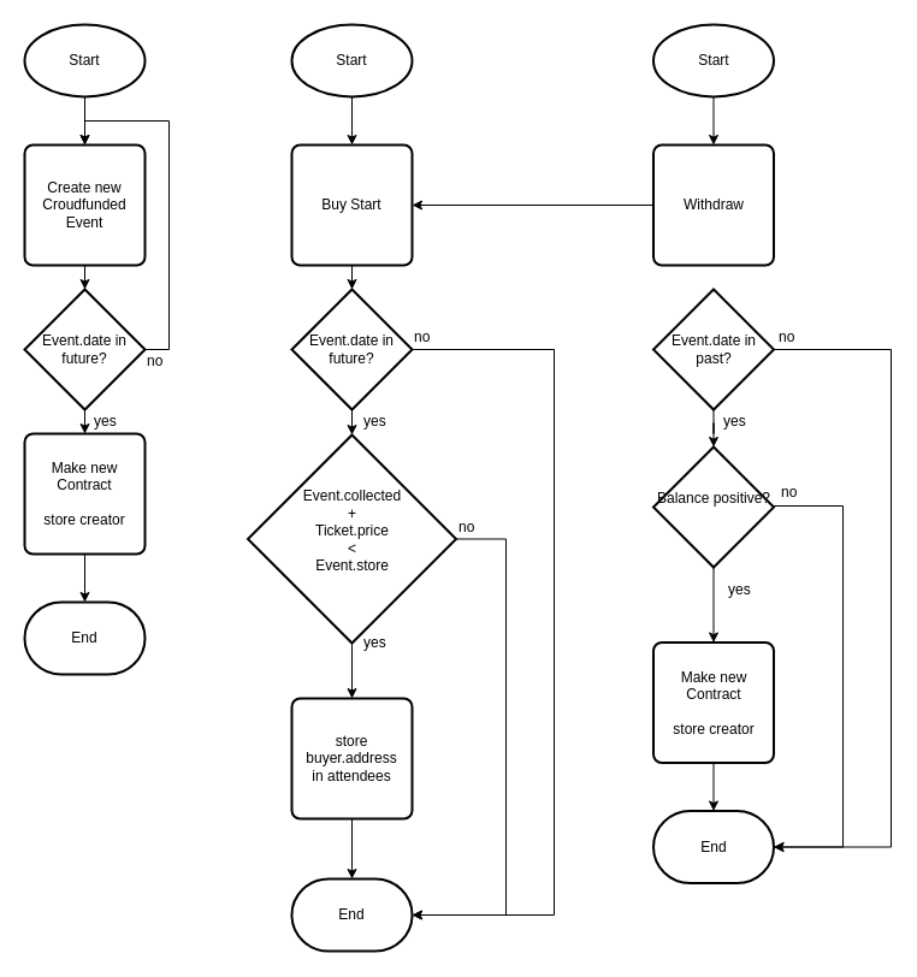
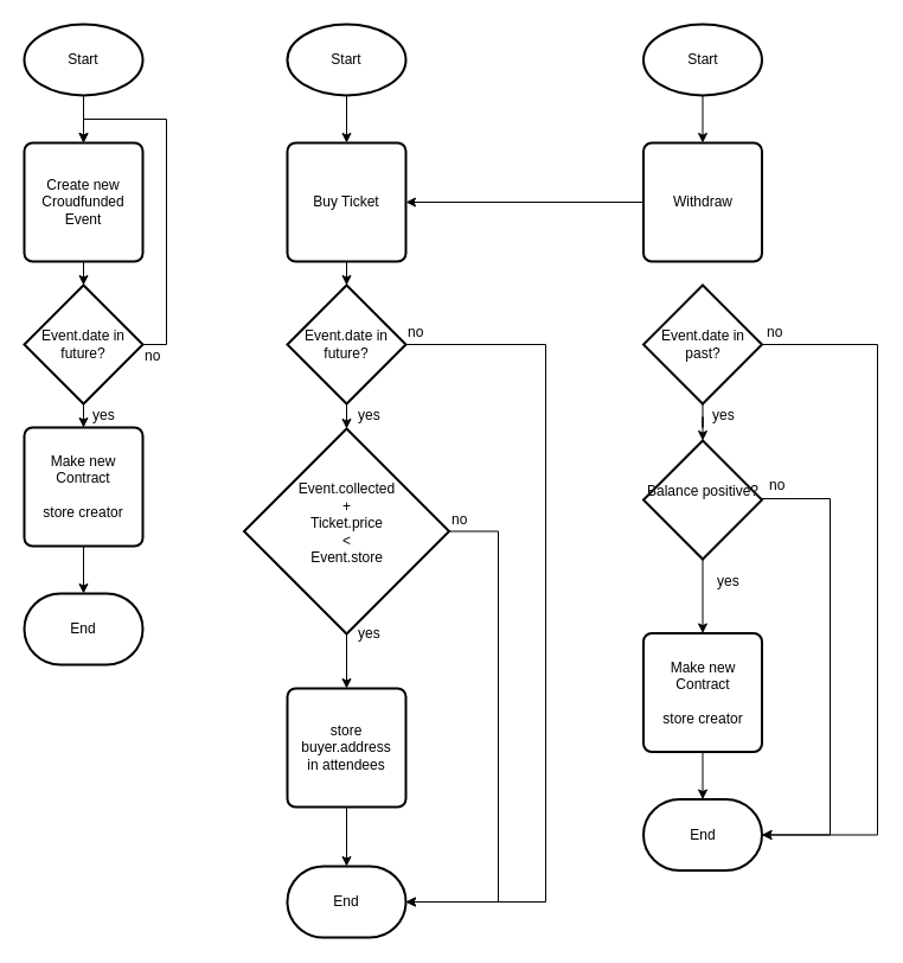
  <mxCell id="0" />
  <mxCell id="1" parent="0" />
  <mxCell id="2" value="" style="edgeStyle=orthogonalEdgeStyle;rounded=0;orthogonalLoop=1;jettySize=auto;html=1;" edge="1" parent="1" source="3" target="5"><mxGeometry relative="1" as="geometry" /></mxCell>
  <mxCell id="3" value="&lt;div&gt;Start&lt;/div&gt;" style="strokeWidth=2;html=1;shape=mxgraph.flowchart.start_1;whiteSpace=wrap;" vertex="1" parent="1"><mxGeometry x="20" y="20" width="100" height="60" as="geometry" /></mxCell>
  <mxCell id="4" value="" style="edgeStyle=orthogonalEdgeStyle;rounded=0;orthogonalLoop=1;jettySize=auto;html=1;" edge="1" parent="1" source="5" target="9"><mxGeometry relative="1" as="geometry" /></mxCell>
  <mxCell id="5" value="&lt;div&gt;Create new Croudfunded Event&lt;/div&gt;" style="rounded=1;whiteSpace=wrap;html=1;absoluteArcSize=1;arcSize=14;strokeWidth=2;direction=south;" vertex="1" parent="1"><mxGeometry x="20" y="120" width="100" height="100" as="geometry" /></mxCell>
  <mxCell id="6" value="" style="edgeStyle=orthogonalEdgeStyle;rounded=0;orthogonalLoop=1;jettySize=auto;html=1;" edge="1" parent="1" source="9" target="12"><mxGeometry relative="1" as="geometry" /></mxCell>
  <mxCell id="7" value="" style="edgeStyle=orthogonalEdgeStyle;rounded=0;orthogonalLoop=1;jettySize=auto;html=1;entryX=0;entryY=0.5;entryDx=0;entryDy=0;" edge="1" parent="1" source="9" target="5"><mxGeometry relative="1" as="geometry"><mxPoint x="200" y="290" as="targetPoint" /><Array as="points"><mxPoint x="140" y="290" /><mxPoint x="140" y="100" /><mxPoint x="70" y="100" /></Array></mxGeometry></mxCell>
  <mxCell id="8" value="&lt;div&gt;&lt;br&gt;&lt;/div&gt;&lt;div&gt;&lt;br&gt;&lt;/div&gt;" style="text;html=1;resizable=0;points=[];align=center;verticalAlign=middle;labelBackgroundColor=#ffffff;" vertex="1" connectable="0" parent="7"><mxGeometry x="-0.25" y="-1" relative="1" as="geometry"><mxPoint as="offset" /></mxGeometry></mxCell>
  <mxCell id="9" value="&lt;div&gt;Event.date in future?&lt;/div&gt;" style="strokeWidth=2;html=1;shape=mxgraph.flowchart.decision;whiteSpace=wrap;" vertex="1" parent="1"><mxGeometry x="20" y="240" width="100" height="100" as="geometry" /></mxCell>
  <mxCell id="10" value="&lt;div&gt;End&lt;/div&gt;" style="strokeWidth=2;html=1;shape=mxgraph.flowchart.terminator;whiteSpace=wrap;" vertex="1" parent="1"><mxGeometry x="20" y="500" width="100" height="60" as="geometry" /></mxCell>
  <mxCell id="11" value="" style="edgeStyle=orthogonalEdgeStyle;rounded=0;orthogonalLoop=1;jettySize=auto;html=1;" edge="1" parent="1" source="12" target="10"><mxGeometry relative="1" as="geometry" /></mxCell>
  <mxCell id="12" value="&lt;div&gt;Make new Contract&lt;/div&gt;&lt;div&gt;&lt;br&gt;&lt;/div&gt;&lt;div&gt;store creator&lt;/div&gt;" style="rounded=1;whiteSpace=wrap;html=1;absoluteArcSize=1;arcSize=14;strokeWidth=2;" vertex="1" parent="1"><mxGeometry x="20" y="360" width="100" height="100" as="geometry" /></mxCell>
  <mxCell id="13" value="&lt;div&gt;yes&lt;/div&gt;" style="text;html=1;resizable=0;points=[];autosize=1;align=left;verticalAlign=top;spacingTop=-4;" vertex="1" parent="1"><mxGeometry x="76" y="340" width="30" height="20" as="geometry" /></mxCell>
  <mxCell id="14" value="&lt;div&gt;no&lt;/div&gt;" style="text;html=1;resizable=0;points=[];autosize=1;align=left;verticalAlign=top;spacingTop=-4;" vertex="1" parent="1"><mxGeometry x="120" y="290" width="30" height="20" as="geometry" /></mxCell>
  <mxCell id="15" value="" style="edgeStyle=orthogonalEdgeStyle;rounded=0;orthogonalLoop=1;jettySize=auto;html=1;" edge="1" parent="1" source="16" target="18"><mxGeometry relative="1" as="geometry" /></mxCell>
  <mxCell id="16" value="&lt;div&gt;Start&lt;/div&gt;" style="strokeWidth=2;html=1;shape=mxgraph.flowchart.start_1;whiteSpace=wrap;" vertex="1" parent="1"><mxGeometry x="242" y="20" width="100" height="60" as="geometry" /></mxCell>
  <mxCell id="17" value="" style="edgeStyle=orthogonalEdgeStyle;rounded=0;orthogonalLoop=1;jettySize=auto;html=1;" edge="1" parent="1" source="18" target="21"><mxGeometry relative="1" as="geometry" /></mxCell>
- <mxCell id="18" value="Buy Start" style="rounded=1;whiteSpace=wrap;html=1;absoluteArcSize=1;arcSize=14;strokeWidth=2;direction=south;" vertex="1" parent="1"><mxGeometry x="242" y="120" width="100" height="100" as="geometry" /></mxCell>
+ <mxCell id="18" value="Buy Ticket" style="rounded=1;whiteSpace=wrap;html=1;absoluteArcSize=1;arcSize=14;strokeWidth=2;direction=south;" vertex="1" parent="1"><mxGeometry x="242" y="120" width="100" height="100" as="geometry" /></mxCell>
  <mxCell id="19" style="edgeStyle=orthogonalEdgeStyle;rounded=0;orthogonalLoop=1;jettySize=auto;html=1;entryX=1;entryY=0.5;entryDx=0;entryDy=0;entryPerimeter=0;" edge="1" parent="1" source="21" target="22"><mxGeometry relative="1" as="geometry"><Array as="points"><mxPoint x="460" y="290" /><mxPoint x="460" y="760" /></Array></mxGeometry></mxCell>
  <mxCell id="20" value="" style="edgeStyle=orthogonalEdgeStyle;rounded=0;orthogonalLoop=1;jettySize=auto;html=1;" edge="1" parent="1" source="21" target="28"><mxGeometry relative="1" as="geometry" /></mxCell>
  <mxCell id="21" value="&lt;div&gt;Event.date in future?&lt;/div&gt;" style="strokeWidth=2;html=1;shape=mxgraph.flowchart.decision;whiteSpace=wrap;" vertex="1" parent="1"><mxGeometry x="242" y="240" width="100" height="100" as="geometry" /></mxCell>
  <mxCell id="22" value="&lt;div&gt;End&lt;/div&gt;" style="strokeWidth=2;html=1;shape=mxgraph.flowchart.terminator;whiteSpace=wrap;" vertex="1" parent="1"><mxGeometry x="242" y="730" width="100" height="60" as="geometry" /></mxCell>
  <mxCell id="23" value="" style="edgeStyle=orthogonalEdgeStyle;rounded=0;orthogonalLoop=1;jettySize=auto;html=1;" edge="1" parent="1" source="31" target="22"><mxGeometry relative="1" as="geometry"><mxPoint x="293" y="460" as="sourcePoint" /></mxGeometry></mxCell>
  <mxCell id="24" value="&lt;div&gt;yes&lt;/div&gt;" style="text;html=1;resizable=0;points=[];autosize=1;align=left;verticalAlign=top;spacingTop=-4;" vertex="1" parent="1"><mxGeometry x="300" y="340" width="30" height="20" as="geometry" /></mxCell>
  <mxCell id="25" value="&lt;div&gt;no&lt;/div&gt;" style="text;html=1;resizable=0;points=[];autosize=1;align=left;verticalAlign=top;spacingTop=-4;" vertex="1" parent="1"><mxGeometry x="342" y="270" width="30" height="20" as="geometry" /></mxCell>
  <mxCell id="26" value="" style="edgeStyle=orthogonalEdgeStyle;rounded=0;orthogonalLoop=1;jettySize=auto;html=1;entryX=1;entryY=0.5;entryDx=0;entryDy=0;entryPerimeter=0;" edge="1" parent="1" source="28" target="22"><mxGeometry relative="1" as="geometry"><mxPoint x="459.5" y="447.5" as="targetPoint" /><Array as="points"><mxPoint x="420" y="448" /><mxPoint x="420" y="760" /></Array></mxGeometry></mxCell>
  <mxCell id="27" value="" style="edgeStyle=orthogonalEdgeStyle;rounded=0;orthogonalLoop=1;jettySize=auto;html=1;" edge="1" parent="1" source="28" target="31"><mxGeometry relative="1" as="geometry" /></mxCell>
  <mxCell id="28" value="&lt;div&gt;Event.collected&lt;/div&gt;&lt;div&gt;+&lt;/div&gt;&lt;div&gt;Ticket.price&lt;/div&gt;&lt;div&gt;&amp;lt;&lt;/div&gt;&lt;div&gt;Event.store&lt;br&gt;&lt;/div&gt;&lt;div&gt;&lt;br&gt;&lt;/div&gt;" style="strokeWidth=2;html=1;shape=mxgraph.flowchart.decision;whiteSpace=wrap;" vertex="1" parent="1"><mxGeometry x="205.5" y="361" width="173" height="173" as="geometry" /></mxCell>
  <mxCell id="29" value="&lt;div&gt;no&lt;/div&gt;" style="text;html=1;resizable=0;points=[];autosize=1;align=left;verticalAlign=top;spacingTop=-4;" vertex="1" parent="1"><mxGeometry x="378.5" y="427.5" width="30" height="20" as="geometry" /></mxCell>
  <mxCell id="30" value="&lt;div&gt;yes&lt;/div&gt;" style="text;html=1;resizable=0;points=[];autosize=1;align=left;verticalAlign=top;spacingTop=-4;" vertex="1" parent="1"><mxGeometry x="300" y="523.5" width="30" height="20" as="geometry" /></mxCell>
  <mxCell id="31" value="&lt;div&gt;store buyer.address&lt;/div&gt;&lt;div&gt;in attendees&lt;br&gt;&lt;/div&gt;" style="rounded=1;whiteSpace=wrap;html=1;absoluteArcSize=1;arcSize=14;strokeWidth=2;" vertex="1" parent="1"><mxGeometry x="242" y="580" width="100" height="100" as="geometry" /></mxCell>
  <mxCell id="32" value="" style="edgeStyle=orthogonalEdgeStyle;rounded=0;orthogonalLoop=1;jettySize=auto;html=1;" edge="1" parent="1" source="33" target="35"><mxGeometry relative="1" as="geometry" /></mxCell>
  <mxCell id="33" value="&lt;div&gt;Start&lt;/div&gt;" style="strokeWidth=2;html=1;shape=mxgraph.flowchart.start_1;whiteSpace=wrap;" vertex="1" parent="1"><mxGeometry x="542.5" y="20" width="100" height="60" as="geometry" /></mxCell>
  <mxCell id="34" value="" style="edgeStyle=orthogonalEdgeStyle;rounded=0;orthogonalLoop=1;jettySize=auto;html=1;" edge="1" parent="1" source="35" target="18"><mxGeometry relative="1" as="geometry" /></mxCell>
  <mxCell id="35" value="Withdraw" style="rounded=1;whiteSpace=wrap;html=1;absoluteArcSize=1;arcSize=14;strokeWidth=2;direction=south;" vertex="1" parent="1"><mxGeometry x="542.5" y="120" width="100" height="100" as="geometry" /></mxCell>
  <mxCell id="36" value="" style="edgeStyle=orthogonalEdgeStyle;rounded=0;orthogonalLoop=1;jettySize=auto;html=1;" edge="1" parent="1" source="38" target="45"><mxGeometry relative="1" as="geometry" /></mxCell>
  <mxCell id="37" value="" style="edgeStyle=orthogonalEdgeStyle;rounded=0;orthogonalLoop=1;jettySize=auto;html=1;entryX=1;entryY=0.5;entryDx=0;entryDy=0;entryPerimeter=0;" edge="1" parent="1" source="38" target="39"><mxGeometry relative="1" as="geometry"><mxPoint x="722.5" y="290" as="targetPoint" /><Array as="points"><mxPoint x="740" y="290" /><mxPoint x="740" y="703" /></Array></mxGeometry></mxCell>
  <mxCell id="38" value="&lt;div&gt;Event.date in past?&lt;/div&gt;" style="strokeWidth=2;html=1;shape=mxgraph.flowchart.decision;whiteSpace=wrap;" vertex="1" parent="1"><mxGeometry x="542.5" y="240" width="100" height="100" as="geometry" /></mxCell>
  <mxCell id="39" value="&lt;div&gt;End&lt;/div&gt;" style="strokeWidth=2;html=1;shape=mxgraph.flowchart.terminator;whiteSpace=wrap;" vertex="1" parent="1"><mxGeometry x="542.5" y="673.5" width="100" height="60" as="geometry" /></mxCell>
  <mxCell id="40" value="" style="edgeStyle=orthogonalEdgeStyle;rounded=0;orthogonalLoop=1;jettySize=auto;html=1;" edge="1" parent="1" source="41" target="39"><mxGeometry relative="1" as="geometry" /></mxCell>
  <mxCell id="41" value="&lt;div&gt;Make new Contract&lt;/div&gt;&lt;div&gt;&lt;br&gt;&lt;/div&gt;&lt;div&gt;store creator&lt;/div&gt;" style="rounded=1;whiteSpace=wrap;html=1;absoluteArcSize=1;arcSize=14;strokeWidth=2;" vertex="1" parent="1"><mxGeometry x="542.5" y="533.5" width="100" height="100" as="geometry" /></mxCell>
  <mxCell id="42" value="&lt;div&gt;yes&lt;/div&gt;" style="text;html=1;resizable=0;points=[];autosize=1;align=left;verticalAlign=top;spacingTop=-4;" vertex="1" parent="1"><mxGeometry x="598.5" y="340" width="30" height="20" as="geometry" /></mxCell>
  <mxCell id="43" value="" style="edgeStyle=orthogonalEdgeStyle;rounded=0;orthogonalLoop=1;jettySize=auto;html=1;" edge="1" parent="1" source="45" target="41"><mxGeometry relative="1" as="geometry" /></mxCell>
  <mxCell id="44" value="" style="edgeStyle=orthogonalEdgeStyle;rounded=0;orthogonalLoop=1;jettySize=auto;html=1;entryX=1;entryY=0.5;entryDx=0;entryDy=0;entryPerimeter=0;" edge="1" parent="1" source="45" target="39"><mxGeometry relative="1" as="geometry"><mxPoint x="722.5" y="421" as="targetPoint" /><Array as="points"><mxPoint x="700" y="420" /><mxPoint x="700" y="703" /></Array></mxGeometry></mxCell>
  <mxCell id="45" value="&lt;div&gt;Balance positive?&lt;/div&gt;&lt;div&gt;&lt;br&gt;&lt;/div&gt;" style="strokeWidth=2;html=1;shape=mxgraph.flowchart.decision;whiteSpace=wrap;" vertex="1" parent="1"><mxGeometry x="542.5" y="371" width="100" height="100" as="geometry" /></mxCell>
  <mxCell id="46" value="&lt;div&gt;yes&lt;/div&gt;" style="text;html=1;resizable=0;points=[];autosize=1;align=left;verticalAlign=top;spacingTop=-4;" vertex="1" parent="1"><mxGeometry x="603" y="480" width="30" height="20" as="geometry" /></mxCell>
  <mxCell id="47" value="&lt;div&gt;no&lt;/div&gt;" style="text;html=1;resizable=0;points=[];autosize=1;align=left;verticalAlign=top;spacingTop=-4;" vertex="1" parent="1"><mxGeometry x="645" y="270" width="30" height="20" as="geometry" /></mxCell>
  <mxCell id="48" value="&lt;div&gt;no&lt;/div&gt;" style="text;html=1;resizable=0;points=[];autosize=1;align=left;verticalAlign=top;spacingTop=-4;" vertex="1" parent="1"><mxGeometry x="647" y="399" width="30" height="20" as="geometry" /></mxCell>
